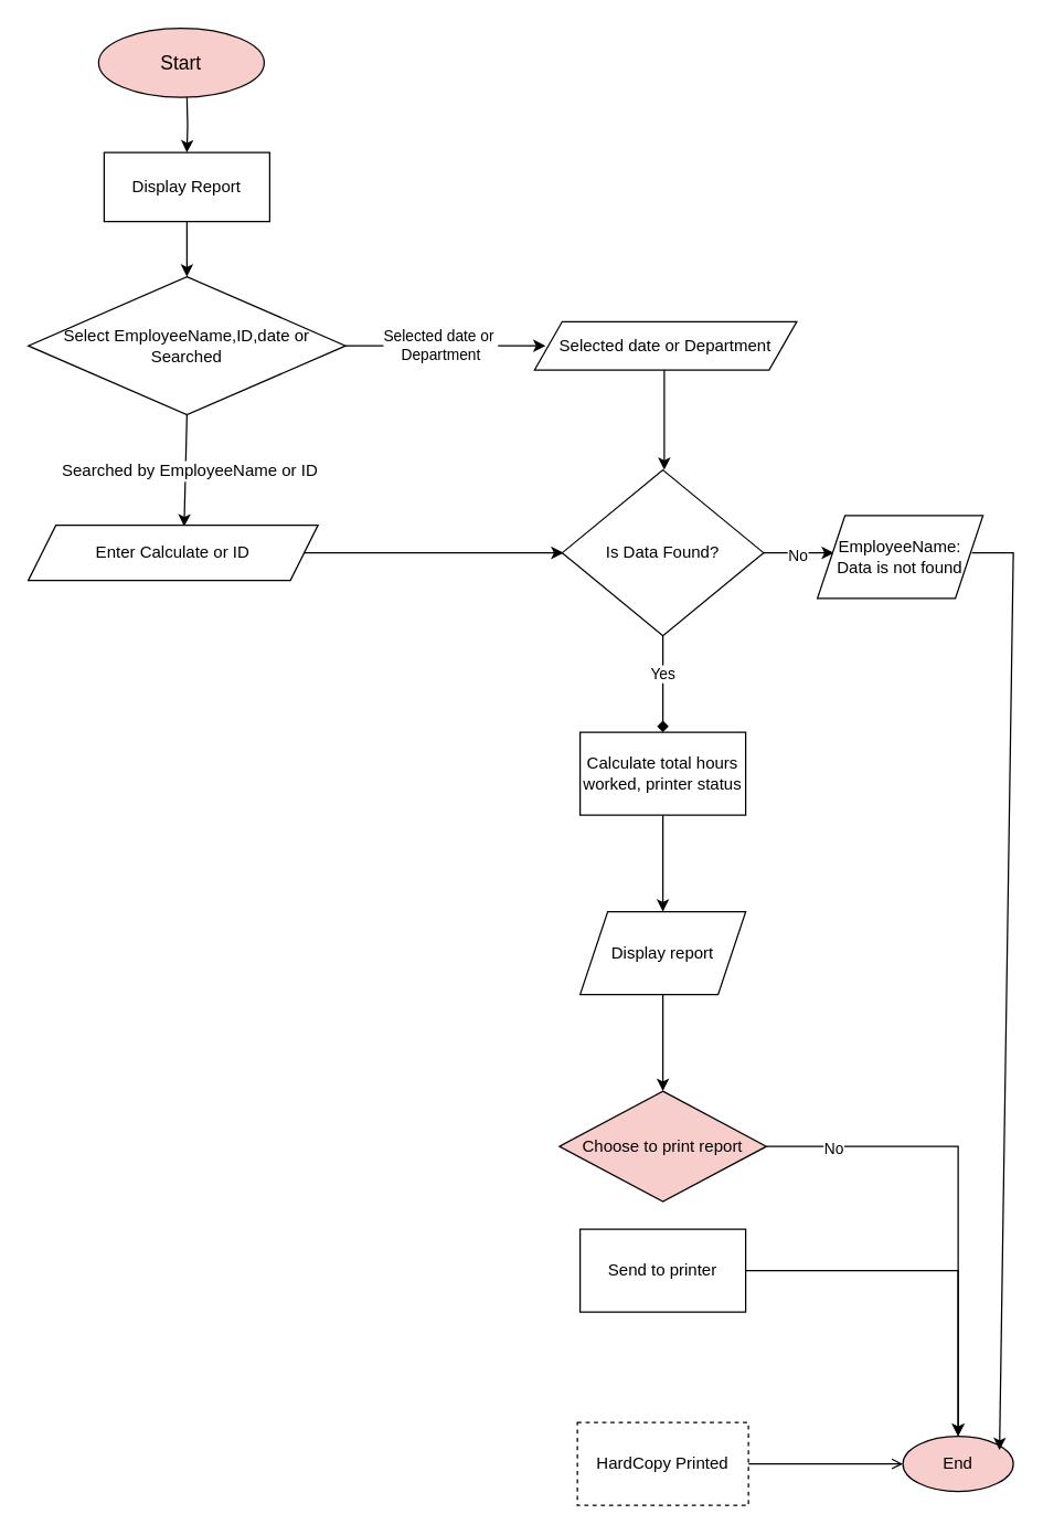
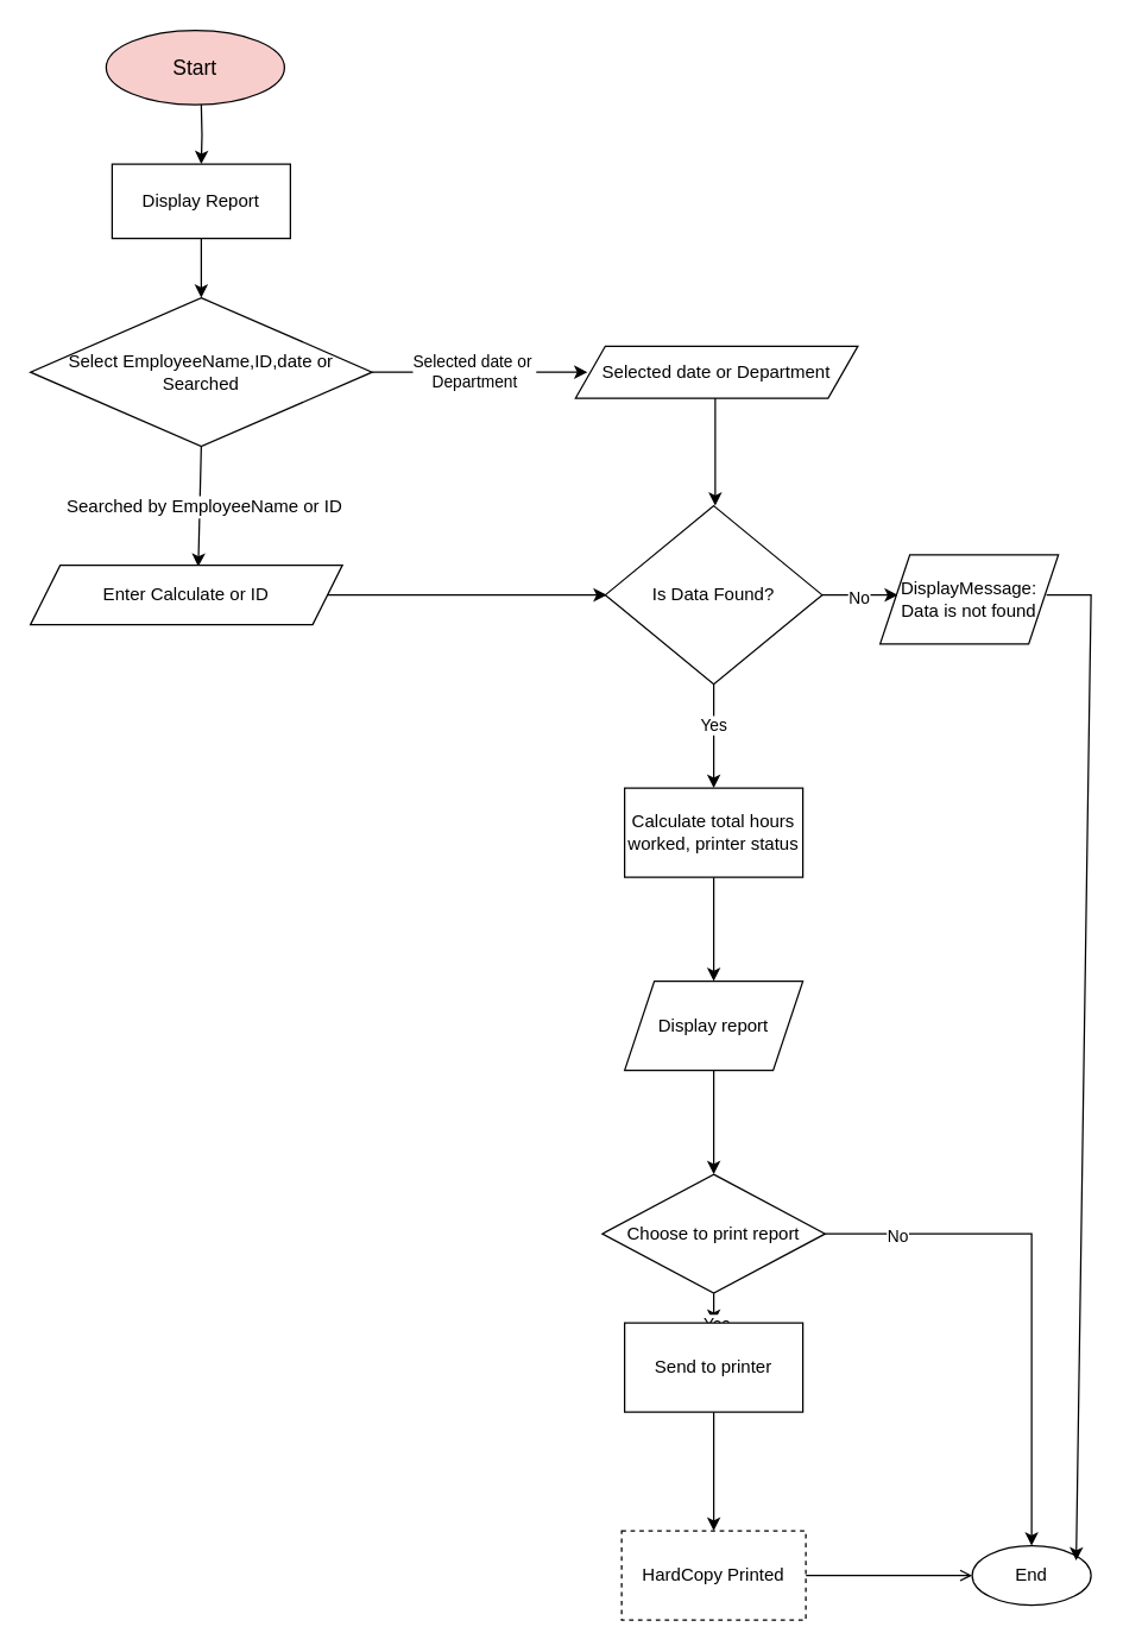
  <mxCell id="0" />
  <mxCell id="1" parent="0" />
  <mxCell id="2" style="edgeStyle=orthogonalEdgeStyle;rounded=0;orthogonalLoop=1;jettySize=auto;html=1;" edge="1" parent="1"><mxGeometry relative="1" as="geometry"><mxPoint x="135" y="110" as="targetPoint" /><mxPoint x="135" y="70" as="sourcePoint" /></mxGeometry></mxCell>
  <mxCell id="3" value="Start" style="ellipse;whiteSpace=wrap;html=1;fontSize=14;fillColor=#f8cecc;" vertex="1" parent="1"><mxGeometry x="71" y="20" width="120" height="50" as="geometry" /></mxCell>
  <mxCell id="4" style="edgeStyle=orthogonalEdgeStyle;rounded=0;orthogonalLoop=1;jettySize=auto;html=1;entryX=0.5;entryY=0;entryDx=0;entryDy=0;" edge="1" parent="1" source="5" target="8"><mxGeometry relative="1" as="geometry" /></mxCell>
  <mxCell id="5" value="Display Report" style="rounded=0;whiteSpace=wrap;html=1;" vertex="1" parent="1"><mxGeometry x="75" y="110" width="120" height="50" as="geometry" /></mxCell>
  <mxCell id="6" style="edgeStyle=orthogonalEdgeStyle;rounded=0;orthogonalLoop=1;jettySize=auto;html=1;" edge="1" parent="1" source="8"><mxGeometry relative="1" as="geometry"><mxPoint x="395" y="250" as="targetPoint" /></mxGeometry></mxCell>
  <mxCell id="7" value="Selected date or&amp;nbsp;&lt;div&gt;Department&lt;/div&gt;" style="edgeLabel;html=1;align=center;verticalAlign=middle;resizable=0;points=[];" vertex="1" connectable="0" parent="6"><mxGeometry x="-0.06" y="1" relative="1" as="geometry"><mxPoint as="offset" /></mxGeometry></mxCell>
  <mxCell id="8" value="Select EmployeeName,ID,date or Searched" style="rhombus;whiteSpace=wrap;html=1;" vertex="1" parent="1"><mxGeometry x="20" y="200" width="230" height="100" as="geometry" /></mxCell>
  <mxCell id="9" value="" style="endArrow=classic;html=1;rounded=0;entryX=0.538;entryY=0.025;entryDx=0;entryDy=0;entryPerimeter=0;" edge="1" parent="1" target="12"><mxGeometry width="50" height="50" relative="1" as="geometry"><mxPoint x="135" y="300" as="sourcePoint" /><mxPoint x="135" y="350" as="targetPoint" /></mxGeometry></mxCell>
  <mxCell id="10" value="&lt;span style=&quot;font-size: 12px;&quot;&gt;Searched by EmployeeName or ID&lt;/span&gt;" style="edgeLabel;html=1;align=center;verticalAlign=middle;resizable=0;points=[];" vertex="1" connectable="0" parent="9"><mxGeometry x="-0.014" y="2" relative="1" as="geometry"><mxPoint as="offset" /></mxGeometry></mxCell>
  <mxCell id="11" style="edgeStyle=orthogonalEdgeStyle;rounded=0;orthogonalLoop=1;jettySize=auto;html=1;" edge="1" parent="1" source="12"><mxGeometry relative="1" as="geometry"><mxPoint x="408" y="400" as="targetPoint" /></mxGeometry></mxCell>
  <mxCell id="12" value="Enter Calculate or ID" style="shape=parallelogram;perimeter=parallelogramPerimeter;whiteSpace=wrap;html=1;fixedSize=1;" vertex="1" parent="1"><mxGeometry x="20" y="380" width="210" height="40" as="geometry" /></mxCell>
  <mxCell id="13" style="edgeStyle=orthogonalEdgeStyle;rounded=0;orthogonalLoop=1;jettySize=auto;html=1;entryX=0.5;entryY=0;entryDx=0;entryDy=0;" edge="1" parent="1"><mxGeometry relative="1" as="geometry"><mxPoint x="481" y="267.5" as="sourcePoint" /><mxPoint x="481" y="340" as="targetPoint" /></mxGeometry></mxCell>
  <mxCell id="14" value="Selected date or Department" style="shape=parallelogram;perimeter=parallelogramPerimeter;whiteSpace=wrap;html=1;fixedSize=1;" vertex="1" parent="1"><mxGeometry x="387" y="232.5" width="190" height="35" as="geometry" /></mxCell>
- <mxCell id="15" style="edgeStyle=orthogonalEdgeStyle;rounded=0;orthogonalLoop=1;jettySize=auto;html=1;entryX=0.5;entryY=0;entryDx=0;entryDy=0;endArrow=diamond;" edge="1" parent="1" source="19" target="21"><mxGeometry relative="1" as="geometry" /></mxCell>
+ <mxCell id="15" style="edgeStyle=orthogonalEdgeStyle;rounded=0;orthogonalLoop=1;jettySize=auto;html=1;entryX=0.5;entryY=0;entryDx=0;entryDy=0;" edge="1" parent="1" source="19" target="21"><mxGeometry relative="1" as="geometry" /></mxCell>
  <mxCell id="16" value="Yes" style="edgeLabel;html=1;align=center;verticalAlign=middle;resizable=0;points=[];" vertex="1" connectable="0" parent="15"><mxGeometry x="-0.229" y="-1" relative="1" as="geometry"><mxPoint as="offset" /></mxGeometry></mxCell>
  <mxCell id="17" style="edgeStyle=orthogonalEdgeStyle;rounded=0;orthogonalLoop=1;jettySize=auto;html=1;" edge="1" parent="1" source="19"><mxGeometry relative="1" as="geometry"><mxPoint x="604" y="400" as="targetPoint" /></mxGeometry></mxCell>
  <mxCell id="18" value="No" style="edgeLabel;html=1;align=center;verticalAlign=middle;resizable=0;points=[];" vertex="1" connectable="0" parent="17"><mxGeometry x="-0.068" y="-1" relative="1" as="geometry"><mxPoint as="offset" /></mxGeometry></mxCell>
  <mxCell id="19" value="Is Data Found?" style="rhombus;whiteSpace=wrap;html=1;" vertex="1" parent="1"><mxGeometry x="407" y="340" width="146" height="120" as="geometry" /></mxCell>
  <mxCell id="20" style="edgeStyle=orthogonalEdgeStyle;rounded=0;orthogonalLoop=1;jettySize=auto;html=1;" edge="1" parent="1" source="21" target="24"><mxGeometry relative="1" as="geometry" /></mxCell>
  <mxCell id="21" value="Calculate total hours worked, printer status" style="rounded=0;whiteSpace=wrap;html=1;" vertex="1" parent="1"><mxGeometry x="420" y="530" width="120" height="60" as="geometry" /></mxCell>
- <mxCell id="22" value="EmployeeName:&lt;div&gt;Data is not found&lt;/div&gt;" style="shape=parallelogram;perimeter=parallelogramPerimeter;whiteSpace=wrap;html=1;fixedSize=1;" vertex="1" parent="1"><mxGeometry x="592" y="373" width="120" height="60" as="geometry" /></mxCell>
+ <mxCell id="22" value="DisplayMessage:&lt;div&gt;Data is not found&lt;/div&gt;" style="shape=parallelogram;perimeter=parallelogramPerimeter;whiteSpace=wrap;html=1;fixedSize=1;" vertex="1" parent="1"><mxGeometry x="592" y="373" width="120" height="60" as="geometry" /></mxCell>
  <mxCell id="23" style="edgeStyle=orthogonalEdgeStyle;rounded=0;orthogonalLoop=1;jettySize=auto;html=1;entryX=0.5;entryY=0;entryDx=0;entryDy=0;" edge="1" parent="1" source="24" target="27"><mxGeometry relative="1" as="geometry" /></mxCell>
  <mxCell id="24" value="Display report" style="shape=parallelogram;perimeter=parallelogramPerimeter;whiteSpace=wrap;html=1;fixedSize=1;" vertex="1" parent="1"><mxGeometry x="420" y="660" width="120" height="60" as="geometry" /></mxCell>
- <mxCell id="27" value="Choose to print report" style="rhombus;whiteSpace=wrap;html=1;fillColor=#f8cecc;" vertex="1" parent="1"><mxGeometry x="405" y="790" width="150" height="80" as="geometry" /></mxCell>
- <mxCell id="28" style="edgeStyle=orthogonalEdgeStyle;rounded=0;orthogonalLoop=1;jettySize=auto;html=1;" edge="1" parent="1" source="29" target="32"><mxGeometry relative="1" as="geometry" /></mxCell>
+ <mxCell id="25" style="edgeStyle=orthogonalEdgeStyle;rounded=0;orthogonalLoop=1;jettySize=auto;html=1;entryX=0.5;entryY=0;entryDx=0;entryDy=0;" edge="1" parent="1" source="27" target="29"><mxGeometry relative="1" as="geometry" /></mxCell>
+ <mxCell id="26" value="Yes" style="edgeLabel;html=1;align=center;verticalAlign=middle;resizable=0;points=[];" vertex="1" connectable="0" parent="25"><mxGeometry x="-0.32" y="-1" relative="1" as="geometry"><mxPoint as="offset" /></mxGeometry></mxCell>
+ <mxCell id="27" value="Choose to print report" style="rhombus;whiteSpace=wrap;html=1;" vertex="1" parent="1"><mxGeometry x="405" y="790" width="150" height="80" as="geometry" /></mxCell>
+ <mxCell id="28" style="edgeStyle=orthogonalEdgeStyle;rounded=0;orthogonalLoop=1;jettySize=auto;html=1;" edge="1" parent="1" source="29" target="31"><mxGeometry relative="1" as="geometry" /></mxCell>
  <mxCell id="29" value="Send to printer" style="rounded=0;whiteSpace=wrap;html=1;" vertex="1" parent="1"><mxGeometry x="420" y="890" width="120" height="60" as="geometry" /></mxCell>
  <mxCell id="30" style="edgeStyle=orthogonalEdgeStyle;rounded=0;orthogonalLoop=1;jettySize=auto;html=1;entryX=0;entryY=0.5;entryDx=0;entryDy=0;endArrow=open;" edge="1" parent="1" source="31" target="32"><mxGeometry relative="1" as="geometry"><mxPoint x="594" y="1060" as="targetPoint" /></mxGeometry></mxCell>
  <mxCell id="31" value="HardCopy Printed" style="rounded=0;whiteSpace=wrap;html=1;dashed=1;" vertex="1" parent="1"><mxGeometry x="418" y="1030" width="124" height="60" as="geometry" /></mxCell>
- <mxCell id="32" value="End" style="ellipse;whiteSpace=wrap;html=1;fillColor=#f8cecc;" vertex="1" parent="1"><mxGeometry x="654" y="1040" width="80" height="40" as="geometry" /></mxCell>
+ <mxCell id="32" value="End" style="ellipse;whiteSpace=wrap;html=1;" vertex="1" parent="1"><mxGeometry x="654" y="1040" width="80" height="40" as="geometry" /></mxCell>
  <mxCell id="33" value="" style="endArrow=classic;html=1;rounded=0;entryX=0.5;entryY=0;entryDx=0;entryDy=0;" edge="1" parent="1" target="32"><mxGeometry width="50" height="50" relative="1" as="geometry"><mxPoint x="555" y="830" as="sourcePoint" /><mxPoint x="664" y="830" as="targetPoint" /><Array as="points"><mxPoint x="694" y="830" /></Array></mxGeometry></mxCell>
  <mxCell id="34" value="No" style="edgeLabel;html=1;align=center;verticalAlign=middle;resizable=0;points=[];" vertex="1" connectable="0" parent="33"><mxGeometry x="-0.723" y="-1" relative="1" as="geometry"><mxPoint as="offset" /></mxGeometry></mxCell>
  <mxCell id="35" value="" style="endArrow=classic;html=1;rounded=0;" edge="1" parent="1"><mxGeometry width="50" height="50" relative="1" as="geometry"><mxPoint x="704" y="400" as="sourcePoint" /><mxPoint x="724" y="1050" as="targetPoint" /><Array as="points"><mxPoint x="734" y="400" /></Array></mxGeometry></mxCell>
